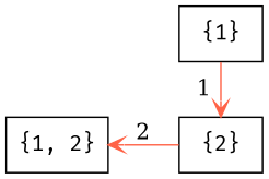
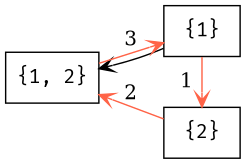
  digraph {
    rankdir=LR
    node [fontname="Fira Code" shape=rect]
    edge [arrowhead=vee color=tomato]
    n1 [label="{2}"]
    n2 [label="{1}"]
    n3 [label="{1, 2}"]
    subgraph sub_1 {
      rank=same
      n1
      n2
    }
    subgraph sub_2 {
      rank=min
      n3
    }
    n1 -> n3 [label=2]
    n2 -> n1 [label=1]
+   n2 -> n3 [color=black]
+   n3 -> n2 [label=3]
  }
